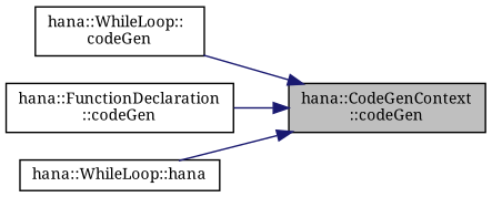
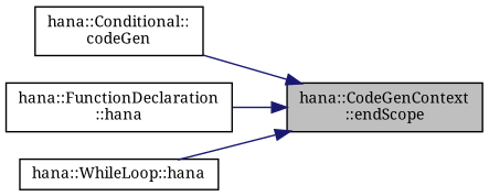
  digraph {
    fontname="Noto Serif"
    rankdir=RL
    node [color=black fillcolor=white fontname="Noto Serif" fontsize=10 shape=record style=filled]
    edge [color=midnightblue dir=back fontname="Noto Serif" fontsize=10 labelfontname=Helvetica labelfontsize=10 style=solid]
-   n1 [fillcolor=grey75 fontcolor=black height=0.2 label="hana::CodeGenContext\l::codeGen" width=0.4]
-   n2 [height=0.2 label="hana::WhileLoop::\lcodeGen" width=0.4]
-   n3 [height=0.2 label="hana::FunctionDeclaration\l::codeGen" width=0.4]
+   n1 [fillcolor=grey75 fontcolor=black height=0.2 label="hana::CodeGenContext\l::endScope" width=0.4]
+   n2 [height=0.2 label="hana::Conditional::\lcodeGen" width=0.4]
+   n3 [height=0.2 label="hana::FunctionDeclaration\l::hana" width=0.4]
    n4 [height=0.2 label="hana::WhileLoop::hana" width=0.4]
    n1 -> n2
    n1 -> n3
    n1 -> n4
  }
